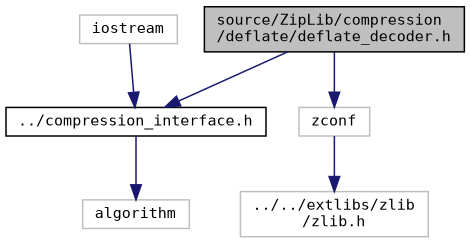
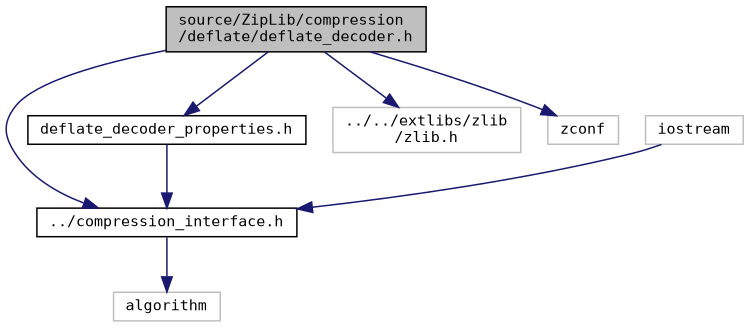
  digraph {
    fontname="DejaVu Sans Mono"
    node [color=grey75 fillcolor=white fontname="DejaVu Sans Mono" fontsize=10 shape=record style=filled]
    edge [color=midnightblue fontname="DejaVu Sans Mono" fontsize=10 labelfontname=Helvetica labelfontsize=10 style=solid]
    n1 [color=black fillcolor=grey75 fontcolor=black height=0.2 label="source/ZipLib/compression\l/deflate/deflate_decoder.h" width=0.4]
    n2 [color=black height=0.2 label="../compression_interface.h" width=0.4]
+   n3 [color=black height=0.2 label="deflate_decoder_properties.h" width=0.4]
    n4 [height=0.2 label="../../extlibs/zlib\l/zlib.h" width=0.4]
    n5 [height=0.2 label=zconf width=0.4]
    n6 [height=0.2 label=algorithm width=0.4]
    n7 [height=0.2 label=iostream width=0.4]
    n1 -> n2
-   n5 -> n4
+   n1 -> n3
+   n1 -> n4
    n1 -> n5
    n2 -> n6
+   n3 -> n2
    n7 -> n2
  }
